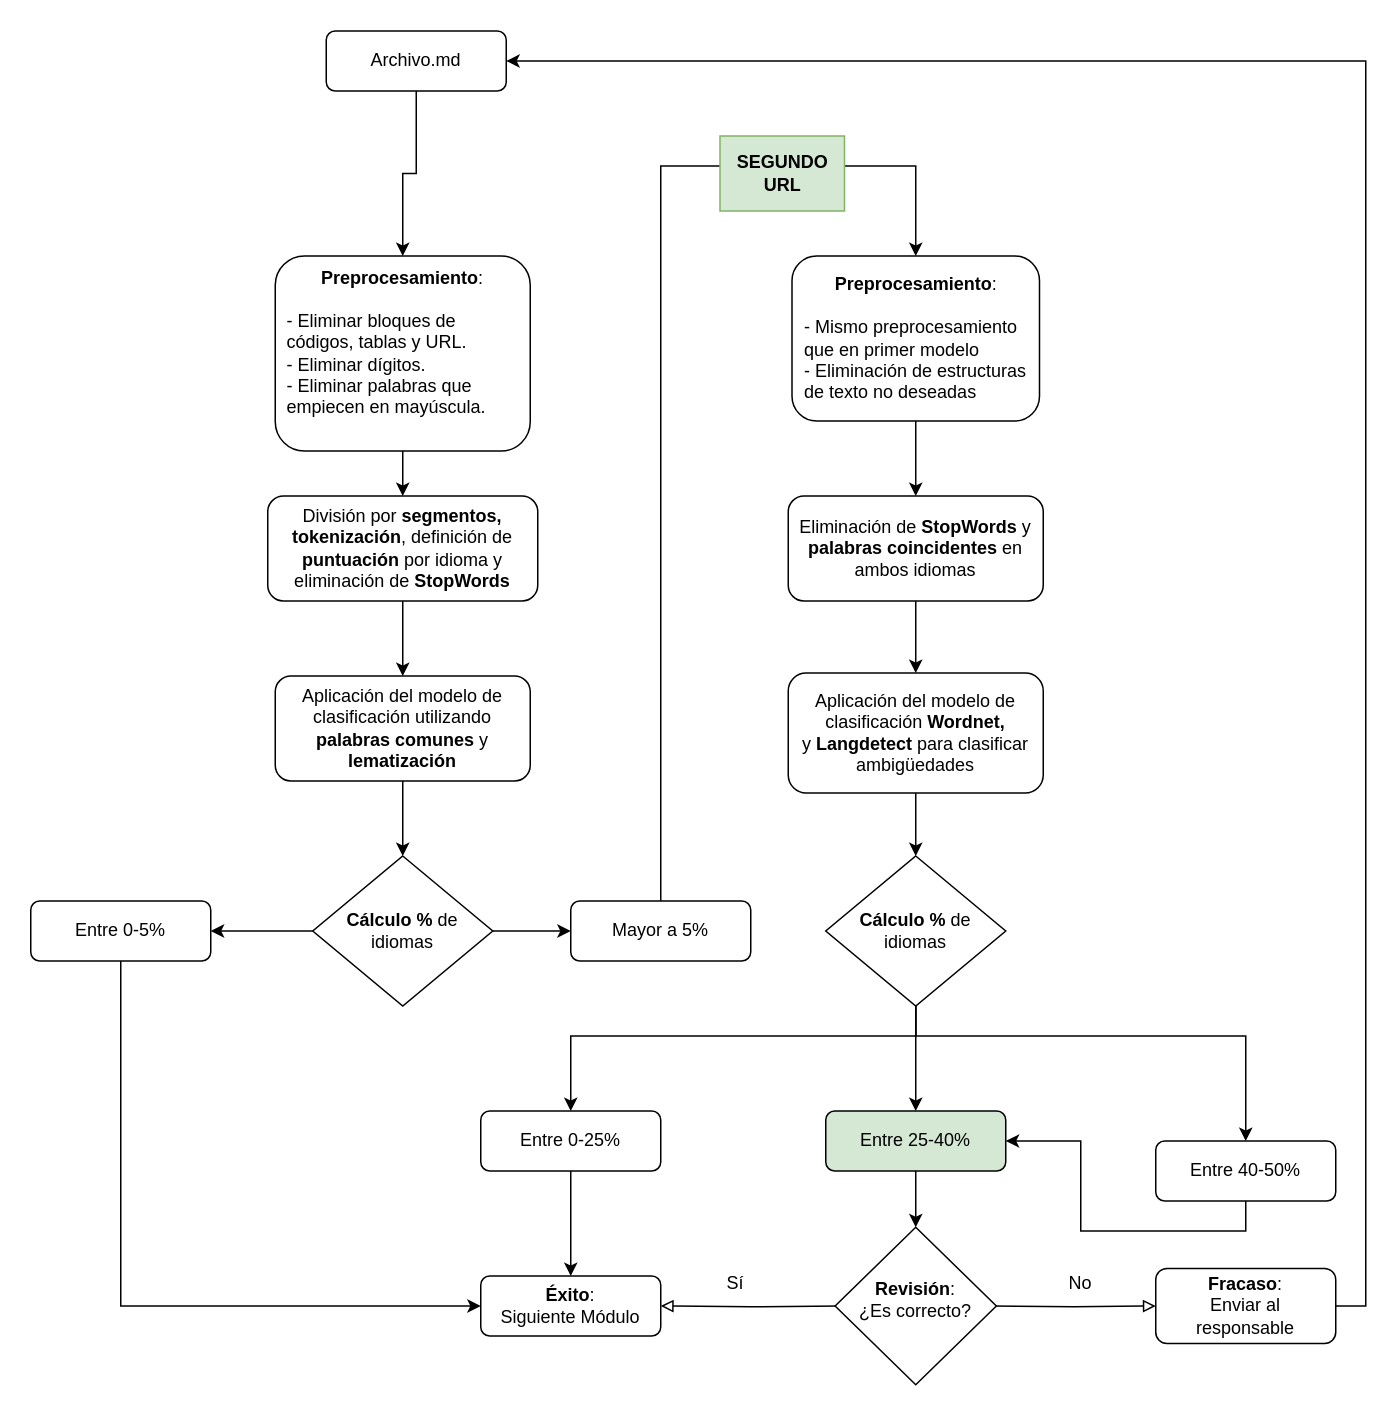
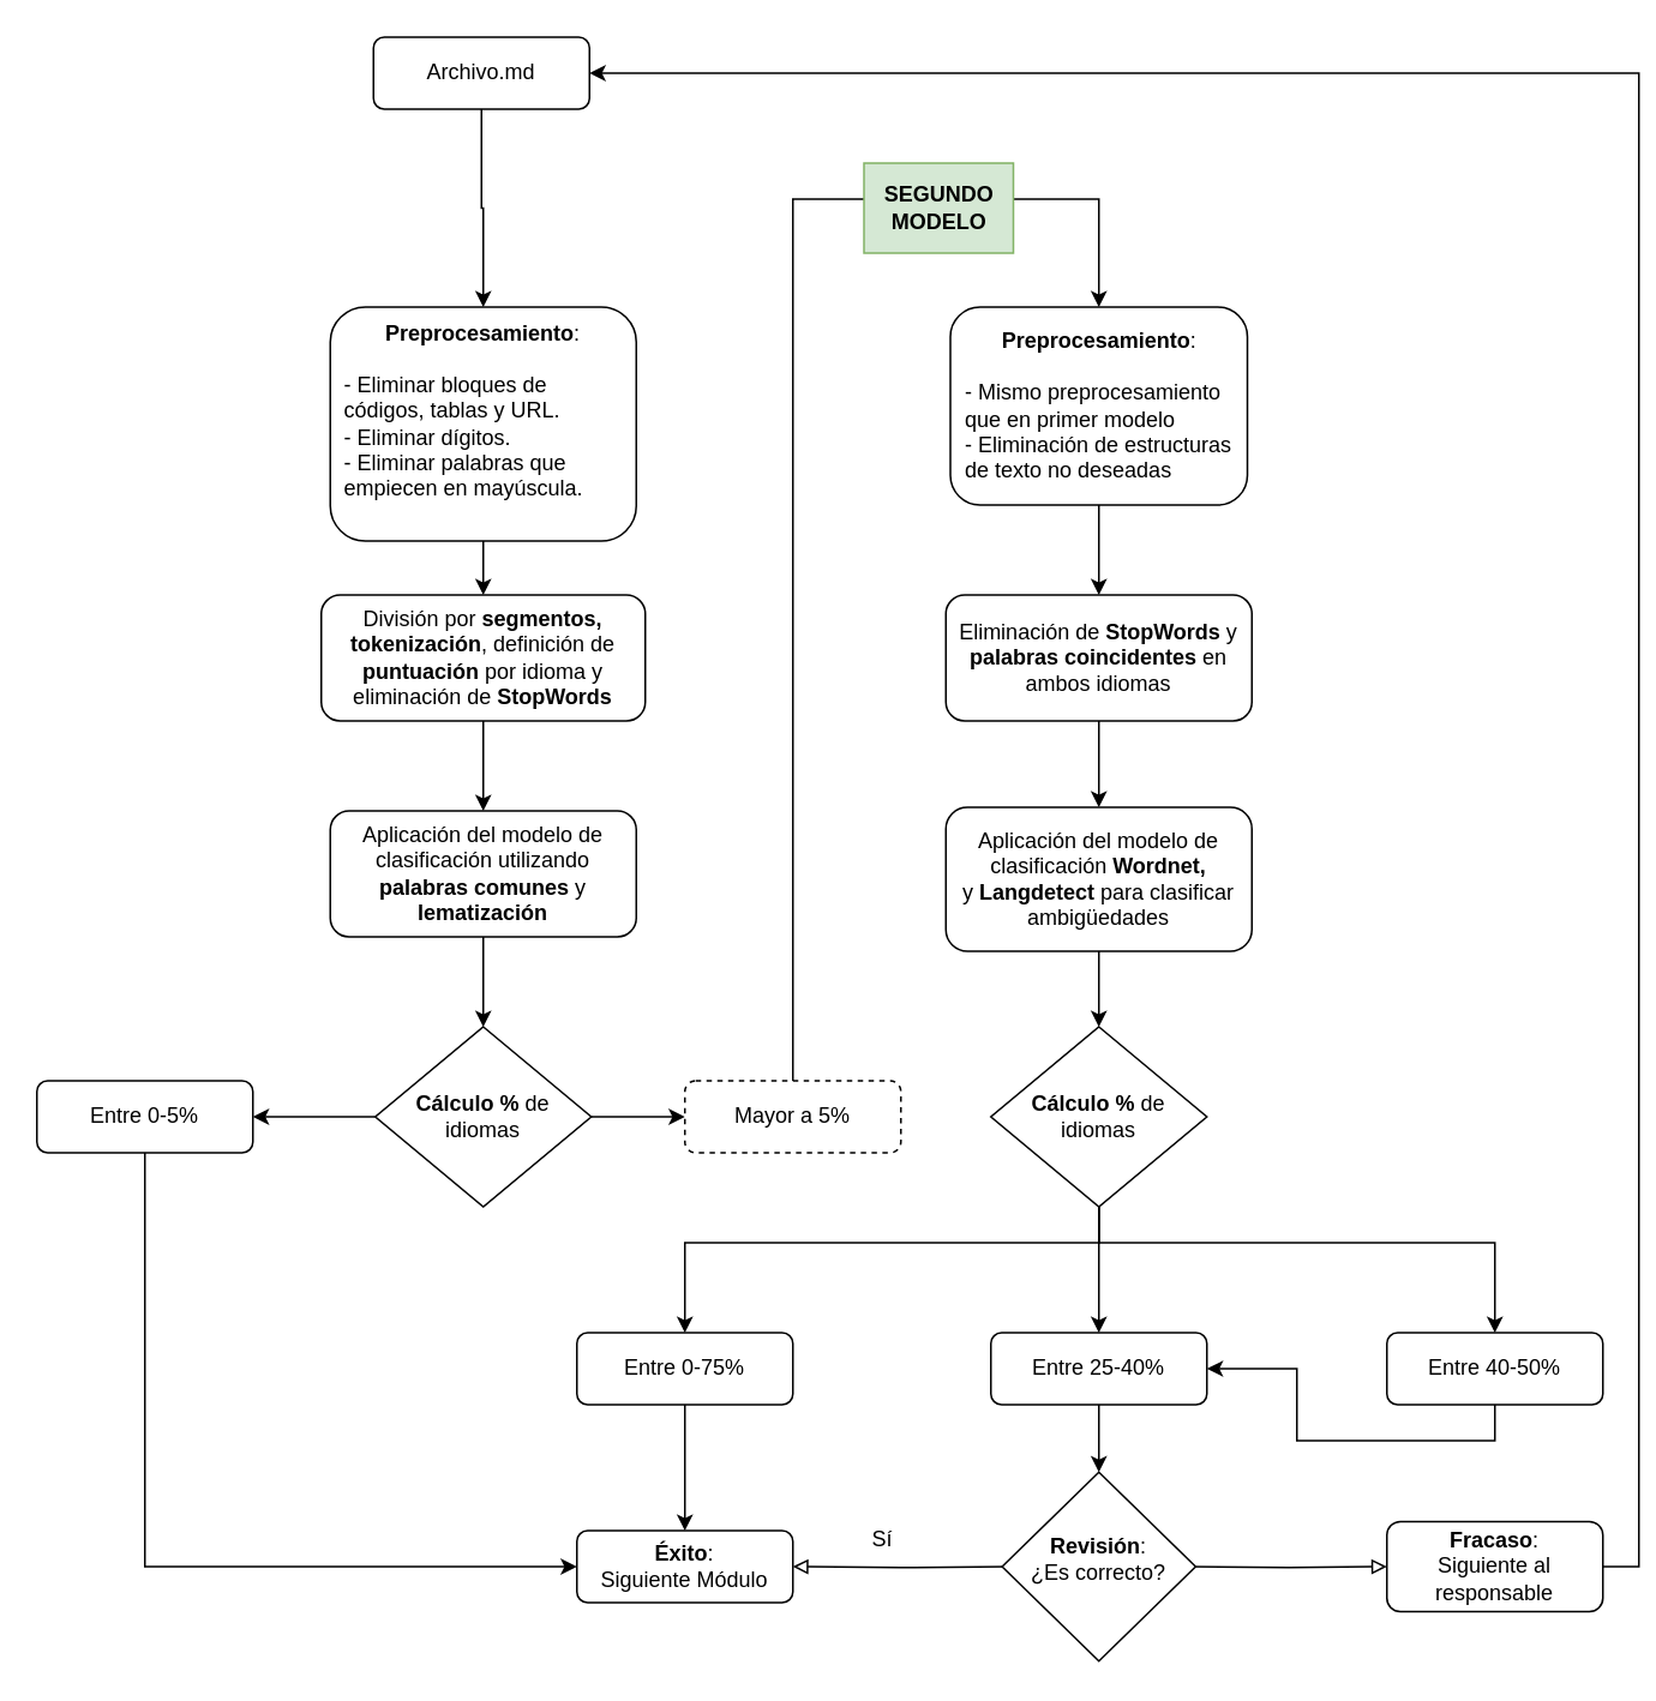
  <mxCell id="0" />
  <mxCell id="1" parent="0" />
  <mxCell id="2" style="edgeStyle=orthogonalEdgeStyle;rounded=0;orthogonalLoop=1;jettySize=auto;html=1;exitX=0.5;exitY=1;exitDx=0;exitDy=0;entryX=0.5;entryY=0;entryDx=0;entryDy=0;" edge="1" parent="1" source="3" target="35"><mxGeometry relative="1" as="geometry" /></mxCell>
- <mxCell id="3" value="Archivo.md" style="rounded=1;whiteSpace=wrap;html=1;fontSize=12;glass=0;strokeWidth=1;shadow=0;" parent="1" vertex="1"><mxGeometry x="217" y="20" width="120" height="40" as="geometry" /></mxCell>
+ <mxCell id="3" value="Archivo.md" style="rounded=1;whiteSpace=wrap;html=1;fontSize=12;glass=0;strokeWidth=1;shadow=0;" parent="1" vertex="1"><mxGeometry x="207" y="20" width="120" height="40" as="geometry" /></mxCell>
  <mxCell id="4" style="edgeStyle=orthogonalEdgeStyle;rounded=0;orthogonalLoop=1;jettySize=auto;html=1;exitX=0.5;exitY=1;exitDx=0;exitDy=0;entryX=0.5;entryY=0;entryDx=0;entryDy=0;" parent="1" source="7" target="18" edge="1"><mxGeometry relative="1" as="geometry"><mxPoint x="610" y="710" as="targetPoint" /></mxGeometry></mxCell>
  <mxCell id="5" style="edgeStyle=orthogonalEdgeStyle;rounded=0;orthogonalLoop=1;jettySize=auto;html=1;exitX=0.5;exitY=1;exitDx=0;exitDy=0;entryX=0.5;entryY=0;entryDx=0;entryDy=0;" parent="1" source="7" target="21" edge="1"><mxGeometry relative="1" as="geometry"><mxPoint x="830" y="710" as="targetPoint" /><Array as="points"><mxPoint x="610" y="690" /><mxPoint x="830" y="690" /></Array></mxGeometry></mxCell>
  <mxCell id="6" style="edgeStyle=orthogonalEdgeStyle;rounded=0;orthogonalLoop=1;jettySize=auto;html=1;exitX=0.5;exitY=1;exitDx=0;exitDy=0;entryX=0.5;entryY=0;entryDx=0;entryDy=0;" parent="1" source="7" target="20" edge="1"><mxGeometry relative="1" as="geometry"><mxPoint x="380" y="710" as="targetPoint" /><Array as="points"><mxPoint x="610" y="690" /><mxPoint x="380" y="690" /></Array></mxGeometry></mxCell>
  <mxCell id="7" value="&lt;b&gt;Cálculo %&lt;/b&gt; de idiomas" style="rhombus;whiteSpace=wrap;html=1;shadow=0;fontFamily=Helvetica;fontSize=12;align=center;strokeWidth=1;spacing=6;spacingTop=5;spacingLeft=5;spacingBottom=5;spacingRight=5;" parent="1" vertex="1"><mxGeometry x="550" y="570" width="120" height="100" as="geometry" /></mxCell>
  <mxCell id="8" style="edgeStyle=orthogonalEdgeStyle;rounded=0;orthogonalLoop=1;jettySize=auto;html=1;exitX=0.5;exitY=1;exitDx=0;exitDy=0;entryX=0.5;entryY=0;entryDx=0;entryDy=0;" parent="1" source="18" target="19" edge="1"><mxGeometry relative="1" as="geometry"><mxPoint x="610" y="790" as="sourcePoint" /><mxPoint x="640" y="800" as="targetPoint" /></mxGeometry></mxCell>
  <mxCell id="9" style="edgeStyle=orthogonalEdgeStyle;rounded=0;orthogonalLoop=1;jettySize=auto;html=1;entryX=1;entryY=0.5;entryDx=0;entryDy=0;startArrow=none;startFill=0;endArrow=block;endFill=0;" parent="1" target="15" edge="1"><mxGeometry relative="1" as="geometry"><mxPoint x="560" y="870" as="sourcePoint" /></mxGeometry></mxCell>
  <mxCell id="10" style="edgeStyle=orthogonalEdgeStyle;rounded=0;orthogonalLoop=1;jettySize=auto;html=1;entryX=0;entryY=0.5;entryDx=0;entryDy=0;startArrow=none;startFill=0;endArrow=block;endFill=0;" parent="1" target="12" edge="1"><mxGeometry relative="1" as="geometry"><mxPoint x="660" y="870" as="sourcePoint" /></mxGeometry></mxCell>
  <mxCell id="11" style="edgeStyle=orthogonalEdgeStyle;rounded=0;orthogonalLoop=1;jettySize=auto;html=1;exitX=1;exitY=0.5;exitDx=0;exitDy=0;entryX=1;entryY=0.5;entryDx=0;entryDy=0;" parent="1" source="12" target="3" edge="1"><mxGeometry relative="1" as="geometry" /></mxCell>
- <mxCell id="12" value="&lt;b&gt;Fracaso&lt;/b&gt;:&lt;br&gt;Enviar al responsable" style="rounded=1;whiteSpace=wrap;html=1;fontSize=12;glass=0;strokeWidth=1;shadow=0;spacingLeft=5;spacingRight=5;spacingBottom=5;spacingTop=5;" parent="1" vertex="1"><mxGeometry x="770" y="845" width="120" height="50" as="geometry" /></mxCell>
+ <mxCell id="12" value="&lt;b&gt;Fracaso&lt;/b&gt;:&lt;br&gt;Siguiente al responsable" style="rounded=1;whiteSpace=wrap;html=1;fontSize=12;glass=0;strokeWidth=1;shadow=0;spacingLeft=5;spacingRight=5;spacingBottom=5;spacingTop=5;" parent="1" vertex="1"><mxGeometry x="770" y="845" width="120" height="50" as="geometry" /></mxCell>
  <mxCell id="13" style="edgeStyle=orthogonalEdgeStyle;rounded=0;orthogonalLoop=1;jettySize=auto;html=1;exitX=0.5;exitY=1;exitDx=0;exitDy=0;" parent="1" source="21" target="18" edge="1"><mxGeometry relative="1" as="geometry"><mxPoint x="830" y="790" as="sourcePoint" /></mxGeometry></mxCell>
  <mxCell id="14" style="edgeStyle=orthogonalEdgeStyle;rounded=0;orthogonalLoop=1;jettySize=auto;html=1;exitX=0.5;exitY=1;exitDx=0;exitDy=0;entryX=0.5;entryY=0;entryDx=0;entryDy=0;" parent="1" source="20" target="15" edge="1"><mxGeometry relative="1" as="geometry"><mxPoint x="470" y="840" as="targetPoint" /><mxPoint x="380" y="790" as="sourcePoint" /></mxGeometry></mxCell>
  <mxCell id="15" value="&lt;b&gt;Éxito&lt;/b&gt;:&lt;br&gt;Siguiente Módulo" style="rounded=1;whiteSpace=wrap;html=1;fontSize=12;glass=0;strokeWidth=1;shadow=0;spacingLeft=5;spacingRight=5;spacingBottom=5;spacingTop=5;" parent="1" vertex="1"><mxGeometry x="320" y="850" width="120" height="40" as="geometry" /></mxCell>
  <mxCell id="16" value="Sí" style="text;html=1;align=center;verticalAlign=middle;whiteSpace=wrap;rounded=0;" parent="1" vertex="1"><mxGeometry x="460" y="840" width="60" height="30" as="geometry" /></mxCell>
- <mxCell id="17" value="No" style="text;html=1;align=center;verticalAlign=middle;whiteSpace=wrap;rounded=0;" parent="1" vertex="1"><mxGeometry x="690" y="840" width="60" height="30" as="geometry" /></mxCell>
- <mxCell id="18" value="Entre 25-40%" style="rounded=1;whiteSpace=wrap;html=1;fillColor=#d5e8d4;" parent="1" vertex="1"><mxGeometry x="550" y="740" width="120" height="40" as="geometry" /></mxCell>
+ <mxCell id="18" value="Entre 25-40%" style="rounded=1;whiteSpace=wrap;html=1;" parent="1" vertex="1"><mxGeometry x="550" y="740" width="120" height="40" as="geometry" /></mxCell>
  <mxCell id="19" value="&lt;b&gt;Revisión&lt;/b&gt;:&lt;div&gt;¿Es correcto?&lt;/div&gt;" style="rhombus;whiteSpace=wrap;html=1;spacingLeft=5;spacingBottom=14;spacingRight=5;spacingTop=5;" parent="1" vertex="1"><mxGeometry x="556.25" y="817.5" width="107.5" height="105" as="geometry" /></mxCell>
- <mxCell id="20" value="Entre 0-25%" style="rounded=1;whiteSpace=wrap;html=1;" parent="1" vertex="1"><mxGeometry x="320" y="740" width="120" height="40" as="geometry" /></mxCell>
- <mxCell id="21" value="Entre 40-50%" style="rounded=1;whiteSpace=wrap;html=1;" parent="1" vertex="1"><mxGeometry x="770" y="760" width="120" height="40" as="geometry" /></mxCell>
+ <mxCell id="20" value="Entre 0-75%" style="rounded=1;whiteSpace=wrap;html=1;" parent="1" vertex="1"><mxGeometry x="320" y="740" width="120" height="40" as="geometry" /></mxCell>
+ <mxCell id="21" value="Entre 40-50%" style="rounded=1;whiteSpace=wrap;html=1;" parent="1" vertex="1"><mxGeometry x="770" y="740" width="120" height="40" as="geometry" /></mxCell>
  <mxCell id="22" style="edgeStyle=orthogonalEdgeStyle;rounded=0;orthogonalLoop=1;jettySize=auto;html=1;exitX=0.5;exitY=1;exitDx=0;exitDy=0;entryX=0.5;entryY=0;entryDx=0;entryDy=0;" parent="1" source="23" target="25" edge="1"><mxGeometry relative="1" as="geometry" /></mxCell>
  <mxCell id="23" value="&lt;b&gt;Preprocesamiento&lt;/b&gt;:&lt;div&gt;&lt;br&gt;&lt;div style=&quot;text-align: left;&quot;&gt;&lt;span style=&quot;background-color: initial;&quot;&gt;- Mismo preprocesamiento que en primer modelo&lt;/span&gt;&lt;/div&gt;&lt;/div&gt;&lt;div style=&quot;text-align: left;&quot;&gt;&lt;span style=&quot;background-color: initial;&quot;&gt;- Eliminación de estructuras de texto no deseadas&lt;/span&gt;&lt;/div&gt;" style="rounded=1;whiteSpace=wrap;html=1;spacingLeft=7;spacingRight=7;spacingBottom=5;spacingTop=5;" parent="1" vertex="1"><mxGeometry x="527.5" y="170" width="165" height="110" as="geometry" /></mxCell>
  <mxCell id="24" style="edgeStyle=orthogonalEdgeStyle;rounded=0;orthogonalLoop=1;jettySize=auto;html=1;exitX=0.5;exitY=1;exitDx=0;exitDy=0;entryX=0.5;entryY=0;entryDx=0;entryDy=0;" parent="1" source="25" target="27" edge="1"><mxGeometry relative="1" as="geometry" /></mxCell>
  <mxCell id="25" value="Eliminación de &lt;b&gt;StopWords&lt;/b&gt; y &lt;b&gt;palabras coincidentes&lt;/b&gt; en ambos idiomas" style="rounded=1;whiteSpace=wrap;html=1;spacingLeft=5;spacingRight=5;spacingBottom=5;spacingTop=5;" parent="1" vertex="1"><mxGeometry x="525" y="330" width="170" height="70" as="geometry" /></mxCell>
  <mxCell id="26" style="edgeStyle=orthogonalEdgeStyle;rounded=0;orthogonalLoop=1;jettySize=auto;html=1;exitX=0.5;exitY=1;exitDx=0;exitDy=0;entryX=0.5;entryY=0;entryDx=0;entryDy=0;" parent="1" source="27" target="7" edge="1"><mxGeometry relative="1" as="geometry" /></mxCell>
  <mxCell id="27" value="Aplicación del modelo de clasificación&amp;nbsp;&lt;b&gt;Wordnet, &lt;/b&gt;y&amp;nbsp;&lt;b&gt;Langdetect &lt;/b&gt;para clasificar ambigüedades" style="rounded=1;whiteSpace=wrap;html=1;spacingLeft=5;spacingRight=5;spacingBottom=5;spacingTop=5;" parent="1" vertex="1"><mxGeometry x="525" y="448" width="170" height="80" as="geometry" /></mxCell>
  <mxCell id="28" style="edgeStyle=orthogonalEdgeStyle;rounded=0;orthogonalLoop=1;jettySize=auto;html=1;exitX=0;exitY=0.5;exitDx=0;exitDy=0;entryX=1;entryY=0.5;entryDx=0;entryDy=0;" edge="1" parent="1" source="30" target="32"><mxGeometry relative="1" as="geometry" /></mxCell>
  <mxCell id="29" style="edgeStyle=orthogonalEdgeStyle;rounded=0;orthogonalLoop=1;jettySize=auto;html=1;exitX=1;exitY=0.5;exitDx=0;exitDy=0;" edge="1" parent="1" source="30" target="33"><mxGeometry relative="1" as="geometry" /></mxCell>
  <mxCell id="30" value="&lt;b&gt;Cálculo %&lt;/b&gt; de idiomas" style="rhombus;whiteSpace=wrap;html=1;shadow=0;fontFamily=Helvetica;fontSize=12;align=center;strokeWidth=1;spacing=6;spacingTop=5;spacingLeft=5;spacingBottom=5;spacingRight=5;" vertex="1" parent="1"><mxGeometry x="208" y="570" width="120" height="100" as="geometry" /></mxCell>
  <mxCell id="31" style="edgeStyle=orthogonalEdgeStyle;rounded=0;orthogonalLoop=1;jettySize=auto;html=1;exitX=0.5;exitY=1;exitDx=0;exitDy=0;entryX=0;entryY=0.5;entryDx=0;entryDy=0;" edge="1" parent="1" source="32" target="15"><mxGeometry relative="1" as="geometry"><mxPoint x="80" y="690" as="targetPoint" /><mxPoint x="37" y="790" as="sourcePoint" /></mxGeometry></mxCell>
  <mxCell id="32" value="Entre 0-5%" style="rounded=1;whiteSpace=wrap;html=1;" vertex="1" parent="1"><mxGeometry x="20" y="600" width="120" height="40" as="geometry" /></mxCell>
- <mxCell id="33" value="Mayor a 5%" style="rounded=1;whiteSpace=wrap;html=1;" vertex="1" parent="1"><mxGeometry x="380" y="600" width="120" height="40" as="geometry" /></mxCell>
+ <mxCell id="33" value="Mayor a 5%" style="rounded=1;whiteSpace=wrap;html=1;dashed=1;" vertex="1" parent="1"><mxGeometry x="380" y="600" width="120" height="40" as="geometry" /></mxCell>
  <mxCell id="34" style="edgeStyle=orthogonalEdgeStyle;rounded=0;orthogonalLoop=1;jettySize=auto;html=1;exitX=0.5;exitY=1;exitDx=0;exitDy=0;entryX=0.5;entryY=0;entryDx=0;entryDy=0;" edge="1" parent="1" source="35" target="37"><mxGeometry relative="1" as="geometry" /></mxCell>
  <mxCell id="35" value="&lt;b&gt;Preprocesamiento&lt;/b&gt;:&lt;div&gt;&lt;br&gt;&lt;div style=&quot;text-align: left;&quot;&gt;&lt;span style=&quot;background-color: initial;&quot;&gt;- Eliminar bloques de códigos, tablas y URL.&lt;/span&gt;&lt;/div&gt;&lt;div style=&quot;text-align: left;&quot;&gt;- Eliminar dígitos.&lt;/div&gt;&lt;div&gt;&lt;div style=&quot;text-align: left;&quot;&gt;&lt;span style=&quot;background-color: initial;&quot;&gt;- Eliminar palabras que empiecen en mayúscula.&lt;/span&gt;&lt;/div&gt;&lt;/div&gt;&lt;/div&gt;&lt;div style=&quot;text-align: left;&quot;&gt;&lt;span style=&quot;background-color: initial;&quot;&gt;&lt;br&gt;&lt;/span&gt;&lt;/div&gt;" style="rounded=1;whiteSpace=wrap;html=1;spacingLeft=7;spacingRight=7;spacingBottom=5;spacingTop=5;" vertex="1" parent="1"><mxGeometry x="183" y="170" width="170" height="130" as="geometry" /></mxCell>
  <mxCell id="36" style="edgeStyle=orthogonalEdgeStyle;rounded=0;orthogonalLoop=1;jettySize=auto;html=1;exitX=0.5;exitY=1;exitDx=0;exitDy=0;entryX=0.5;entryY=0;entryDx=0;entryDy=0;" edge="1" parent="1" source="37" target="39"><mxGeometry relative="1" as="geometry" /></mxCell>
  <mxCell id="37" value="División por&lt;b&gt; segmentos, tokenización&lt;/b&gt;, definición de &lt;b&gt;puntuación&lt;/b&gt; por idioma y eliminación de &lt;b&gt;StopWords&lt;/b&gt;" style="rounded=1;whiteSpace=wrap;html=1;spacingLeft=5;spacingRight=5;spacingBottom=5;spacingTop=5;" vertex="1" parent="1"><mxGeometry x="178" y="330" width="180" height="70" as="geometry" /></mxCell>
  <mxCell id="38" style="edgeStyle=orthogonalEdgeStyle;rounded=0;orthogonalLoop=1;jettySize=auto;html=1;exitX=0.5;exitY=1;exitDx=0;exitDy=0;entryX=0.5;entryY=0;entryDx=0;entryDy=0;" edge="1" parent="1" source="39" target="30"><mxGeometry relative="1" as="geometry" /></mxCell>
  <mxCell id="39" value="Aplicación del modelo de clasificación utilizando &lt;b&gt;palabras comunes&lt;/b&gt; y &lt;b&gt;lematización&lt;/b&gt;" style="rounded=1;whiteSpace=wrap;html=1;spacingLeft=5;spacingRight=5;spacingBottom=5;spacingTop=5;" vertex="1" parent="1"><mxGeometry x="183" y="450" width="170" height="70" as="geometry" /></mxCell>
  <mxCell id="40" value="" style="edgeStyle=orthogonalEdgeStyle;rounded=0;orthogonalLoop=1;jettySize=auto;html=1;exitX=0.5;exitY=0;exitDx=0;exitDy=0;entryX=0.5;entryY=0;entryDx=0;entryDy=0;" edge="1" parent="1" source="33" target="23"><mxGeometry relative="1" as="geometry"><mxPoint x="440" y="600" as="sourcePoint" /><mxPoint x="610" y="180" as="targetPoint" /><Array as="points"><mxPoint x="440" y="110" /><mxPoint x="610" y="110" /></Array></mxGeometry></mxCell>
- <mxCell id="41" value="&lt;b&gt;SEGUNDO URL&lt;/b&gt;" style="text;html=1;align=center;verticalAlign=middle;whiteSpace=wrap;rounded=0;labelBackgroundColor=none;labelBorderColor=none;fillColor=#d5e8d4;strokeColor=#82b366;" vertex="1" parent="1"><mxGeometry x="479.5" y="90" width="83" height="50" as="geometry" /></mxCell>
+ <mxCell id="41" value="&lt;b&gt;SEGUNDO MODELO&lt;/b&gt;" style="text;html=1;align=center;verticalAlign=middle;whiteSpace=wrap;rounded=0;labelBackgroundColor=none;labelBorderColor=none;fillColor=#d5e8d4;strokeColor=#82b366;" vertex="1" parent="1"><mxGeometry x="479.5" y="90" width="83" height="50" as="geometry" /></mxCell>
